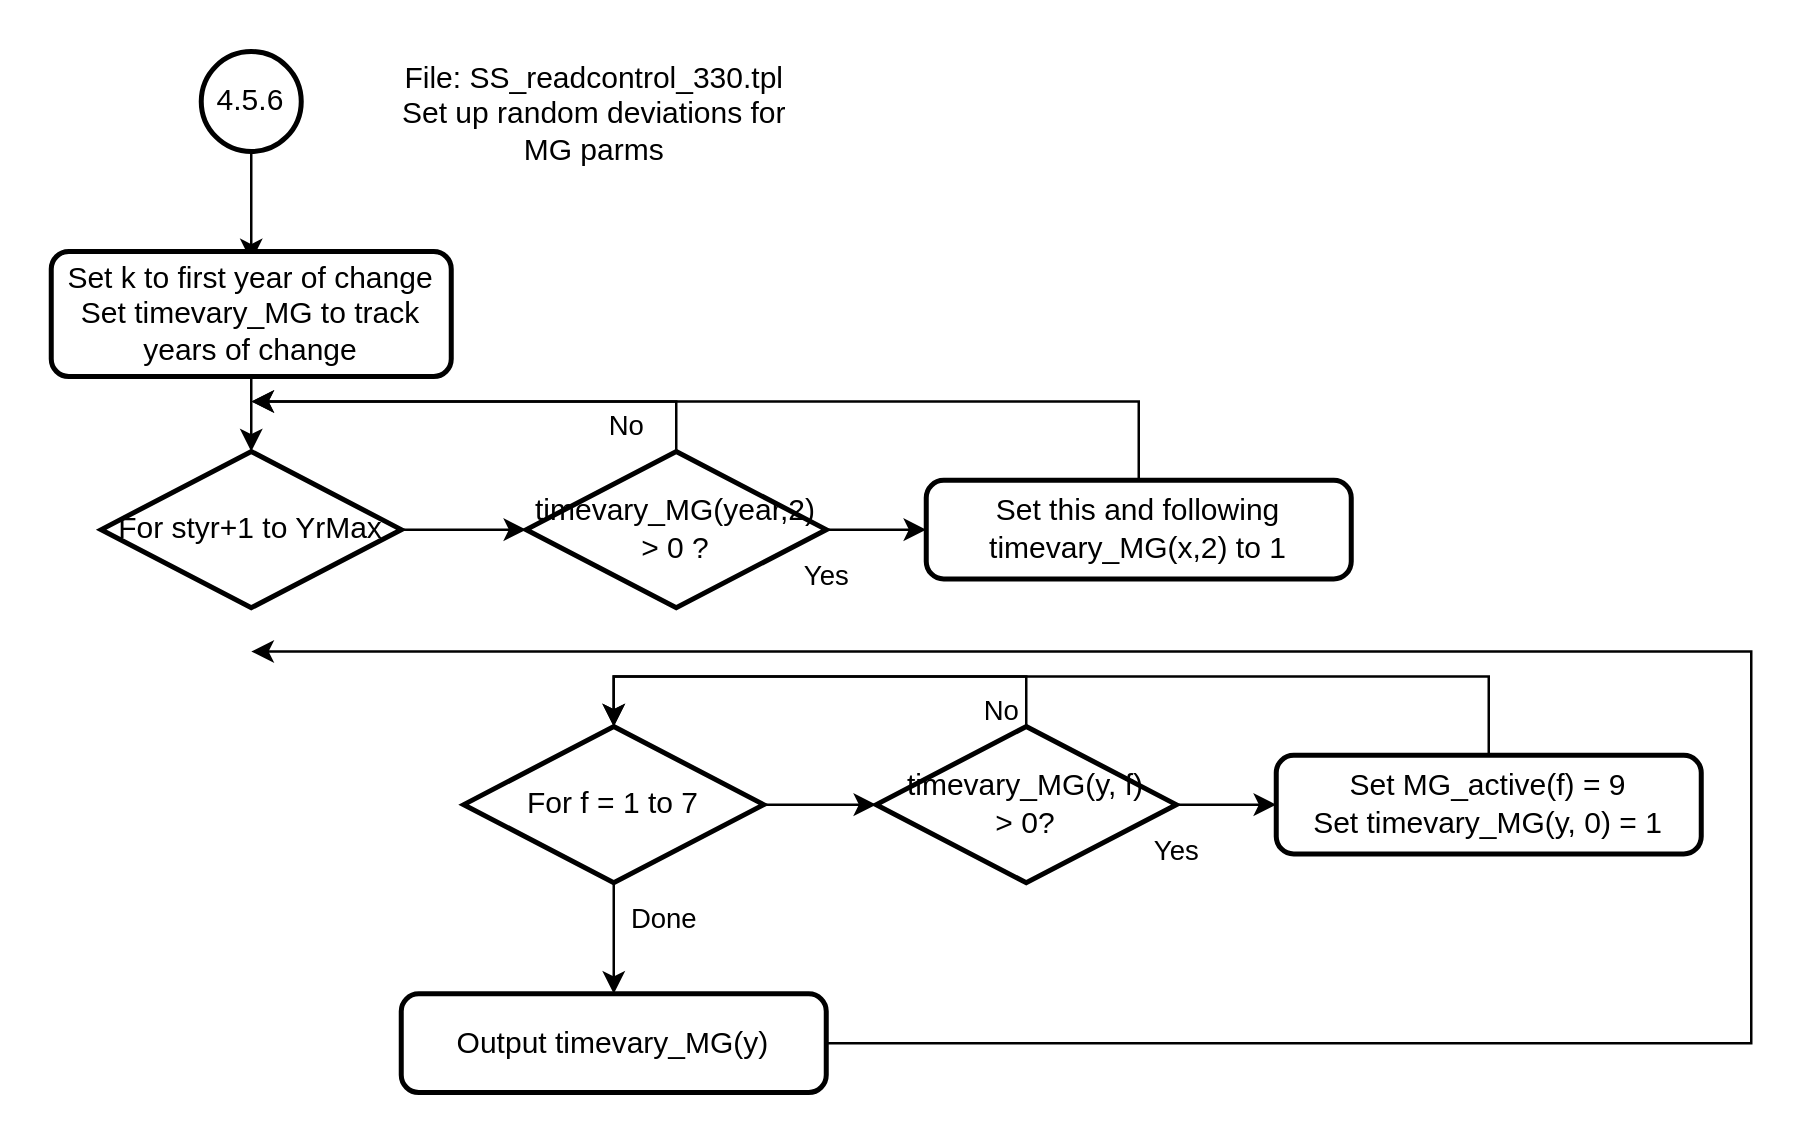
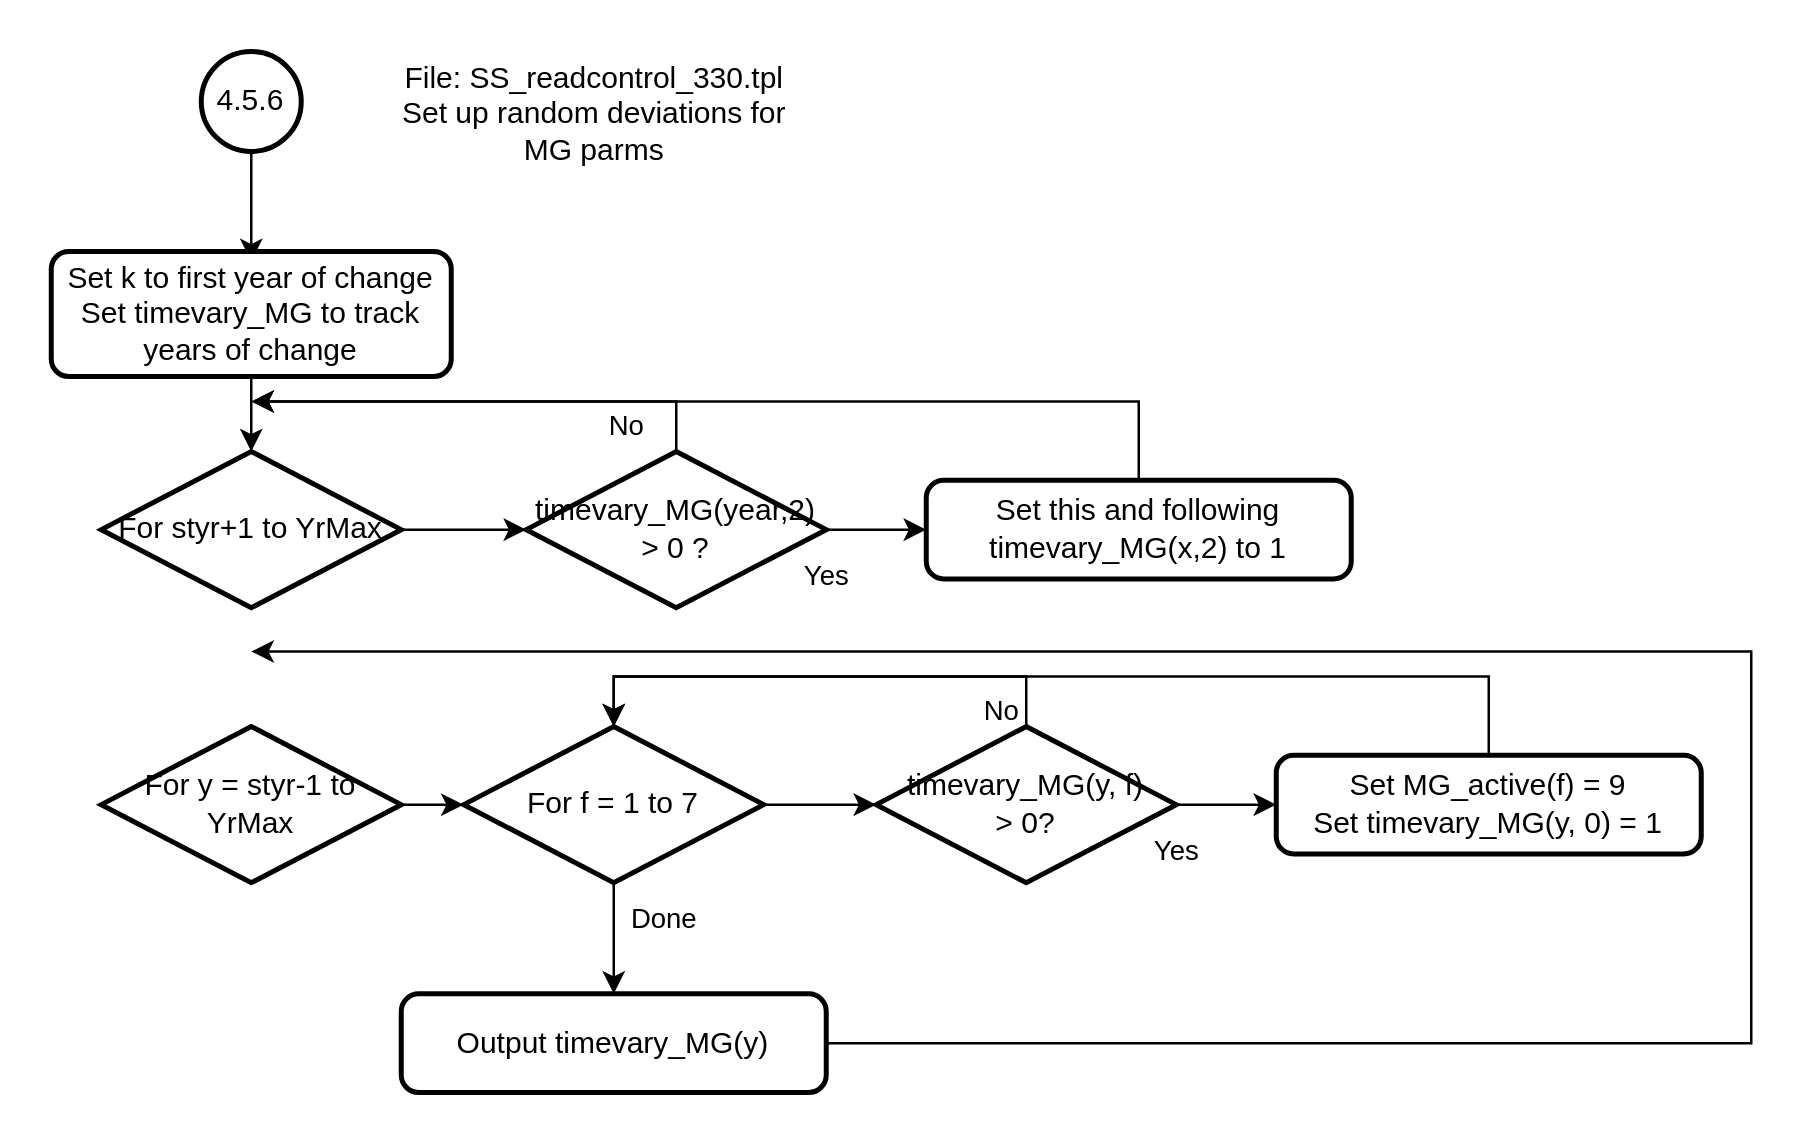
  <mxCell id="0" />
  <mxCell id="1" parent="0" />
  <mxCell id="2" style="edgeStyle=orthogonalEdgeStyle;rounded=0;orthogonalLoop=1;jettySize=auto;html=1;" parent="1" source="3" edge="1"><mxGeometry relative="1" as="geometry"><mxPoint x="100" y="103.97" as="targetPoint" /></mxGeometry></mxCell>
  <mxCell id="3" value="4.5.6" style="strokeWidth=2;html=1;shape=mxgraph.flowchart.start_2;whiteSpace=wrap;" parent="1" vertex="1"><mxGeometry x="80" y="20" width="40" height="40" as="geometry" /></mxCell>
  <mxCell id="4" value="File: SS_readcontrol_330.tpl&lt;br&gt;Set up random deviations for MG parms" style="text;html=1;strokeColor=none;fillColor=none;align=center;verticalAlign=middle;whiteSpace=wrap;rounded=0;" parent="1" vertex="1"><mxGeometry x="150" y="20" width="175" height="50" as="geometry" /></mxCell>
  <mxCell id="5" style="edgeStyle=orthogonalEdgeStyle;rounded=0;orthogonalLoop=1;jettySize=auto;html=1;" parent="1" source="6" target="11" edge="1"><mxGeometry relative="1" as="geometry" /></mxCell>
  <mxCell id="6" value="For styr+1 to YrMax" style="strokeWidth=2;html=1;shape=mxgraph.flowchart.decision;whiteSpace=wrap;" parent="1" vertex="1"><mxGeometry x="40" y="180" width="120" height="62.5" as="geometry" /></mxCell>
  <mxCell id="7" value="" style="edgeStyle=orthogonalEdgeStyle;rounded=0;orthogonalLoop=1;jettySize=auto;html=1;" parent="1" source="8" target="6" edge="1"><mxGeometry relative="1" as="geometry" /></mxCell>
  <mxCell id="8" value="Set k to first year of change&lt;br&gt;Set timevary_MG to track years of change" style="rounded=1;whiteSpace=wrap;html=1;absoluteArcSize=1;arcSize=14;strokeWidth=2;" parent="1" vertex="1"><mxGeometry x="20" y="100" width="160" height="50" as="geometry" /></mxCell>
  <mxCell id="9" value="Yes" style="edgeStyle=orthogonalEdgeStyle;rounded=0;orthogonalLoop=1;jettySize=auto;html=1;" parent="1" source="11" target="13" edge="1"><mxGeometry x="-1" y="-19" relative="1" as="geometry"><mxPoint as="offset" /></mxGeometry></mxCell>
  <mxCell id="10" value="No" style="edgeStyle=orthogonalEdgeStyle;rounded=0;orthogonalLoop=1;jettySize=auto;html=1;" parent="1" source="11" edge="1"><mxGeometry x="-0.579" y="10" relative="1" as="geometry"><mxPoint x="100" y="160" as="targetPoint" /><Array as="points"><mxPoint x="270" y="160" /></Array><mxPoint as="offset" /></mxGeometry></mxCell>
  <mxCell id="11" value="timevary_MG(year,2) &amp;gt; 0 ?" style="strokeWidth=2;html=1;shape=mxgraph.flowchart.decision;whiteSpace=wrap;" parent="1" vertex="1"><mxGeometry x="210" y="180" width="120" height="62.5" as="geometry" /></mxCell>
  <mxCell id="12" style="edgeStyle=orthogonalEdgeStyle;rounded=0;orthogonalLoop=1;jettySize=auto;html=1;" parent="1" source="13" edge="1"><mxGeometry relative="1" as="geometry"><mxPoint x="100" y="160" as="targetPoint" /><Array as="points"><mxPoint x="455" y="160" /></Array></mxGeometry></mxCell>
  <mxCell id="13" value="Set this and following timevary_MG(x,2) to 1" style="rounded=1;whiteSpace=wrap;html=1;absoluteArcSize=1;arcSize=14;strokeWidth=2;" parent="1" vertex="1"><mxGeometry x="370" y="191.52" width="170" height="39.46" as="geometry" /></mxCell>
+ <mxCell id="14" value="For y = styr-1 to YrMax" style="strokeWidth=2;html=1;shape=mxgraph.flowchart.decision;whiteSpace=wrap;" parent="1" vertex="1"><mxGeometry x="40" y="290" width="120" height="62.5" as="geometry" /></mxCell>
  <mxCell id="15" value="Yes" style="edgeStyle=orthogonalEdgeStyle;rounded=0;orthogonalLoop=1;jettySize=auto;html=1;" parent="1" source="17" target="19" edge="1"><mxGeometry x="-1" y="-19" relative="1" as="geometry"><mxPoint as="offset" /></mxGeometry></mxCell>
  <mxCell id="16" value="No" style="edgeStyle=orthogonalEdgeStyle;rounded=0;orthogonalLoop=1;jettySize=auto;html=1;" parent="1" source="17" target="22" edge="1"><mxGeometry x="-0.941" y="10" relative="1" as="geometry"><mxPoint x="100" y="260" as="targetPoint" /><Array as="points"><mxPoint x="410" y="270" /><mxPoint x="245" y="270" /></Array><mxPoint as="offset" /></mxGeometry></mxCell>
  <mxCell id="17" value="timevary_MG(y, f) &lt;br&gt;&amp;gt; 0?" style="strokeWidth=2;html=1;shape=mxgraph.flowchart.decision;whiteSpace=wrap;" parent="1" vertex="1"><mxGeometry x="350" y="290" width="120" height="62.5" as="geometry" /></mxCell>
  <mxCell id="18" style="edgeStyle=orthogonalEdgeStyle;rounded=0;orthogonalLoop=1;jettySize=auto;html=1;" parent="1" source="19" target="22" edge="1"><mxGeometry relative="1" as="geometry"><Array as="points"><mxPoint x="595" y="270" /><mxPoint x="245" y="270" /></Array></mxGeometry></mxCell>
  <mxCell id="19" value="Set MG_active(f) = 9&lt;br&gt;Set timevary_MG(y, 0) = 1" style="rounded=1;whiteSpace=wrap;html=1;absoluteArcSize=1;arcSize=14;strokeWidth=2;" parent="1" vertex="1"><mxGeometry x="510" y="301.52" width="170" height="39.46" as="geometry" /></mxCell>
  <mxCell id="20" style="edgeStyle=orthogonalEdgeStyle;rounded=0;orthogonalLoop=1;jettySize=auto;html=1;" parent="1" source="22" target="17" edge="1"><mxGeometry relative="1" as="geometry" /></mxCell>
  <mxCell id="21" value="Done" style="edgeStyle=orthogonalEdgeStyle;rounded=0;orthogonalLoop=1;jettySize=auto;html=1;" parent="1" source="22" target="25" edge="1"><mxGeometry x="-0.392" y="20" relative="1" as="geometry"><mxPoint x="100" y="260" as="targetPoint" /><Array as="points"><mxPoint x="245" y="350" /><mxPoint x="245" y="350" /></Array><mxPoint as="offset" /></mxGeometry></mxCell>
  <mxCell id="22" value="For f = 1 to 7" style="strokeWidth=2;html=1;shape=mxgraph.flowchart.decision;whiteSpace=wrap;" parent="1" vertex="1"><mxGeometry x="185" y="290" width="120" height="62.5" as="geometry" /></mxCell>
+ <mxCell id="23" style="edgeStyle=orthogonalEdgeStyle;rounded=0;orthogonalLoop=1;jettySize=auto;html=1;" parent="1" source="14" target="22" edge="1"><mxGeometry relative="1" as="geometry"><mxPoint x="160" y="321.25" as="sourcePoint" /><mxPoint x="350" y="321.25" as="targetPoint" /></mxGeometry></mxCell>
  <mxCell id="24" style="edgeStyle=orthogonalEdgeStyle;rounded=0;orthogonalLoop=1;jettySize=auto;html=1;" parent="1" source="25" edge="1"><mxGeometry relative="1" as="geometry"><mxPoint x="100" y="260" as="targetPoint" /><Array as="points"><mxPoint x="700" y="417" /><mxPoint x="700" y="260" /></Array></mxGeometry></mxCell>
  <mxCell id="25" value="Output timevary_MG(y)" style="rounded=1;whiteSpace=wrap;html=1;absoluteArcSize=1;arcSize=14;strokeWidth=2;" parent="1" vertex="1"><mxGeometry x="160" y="396.94" width="170" height="39.46" as="geometry" /></mxCell>
